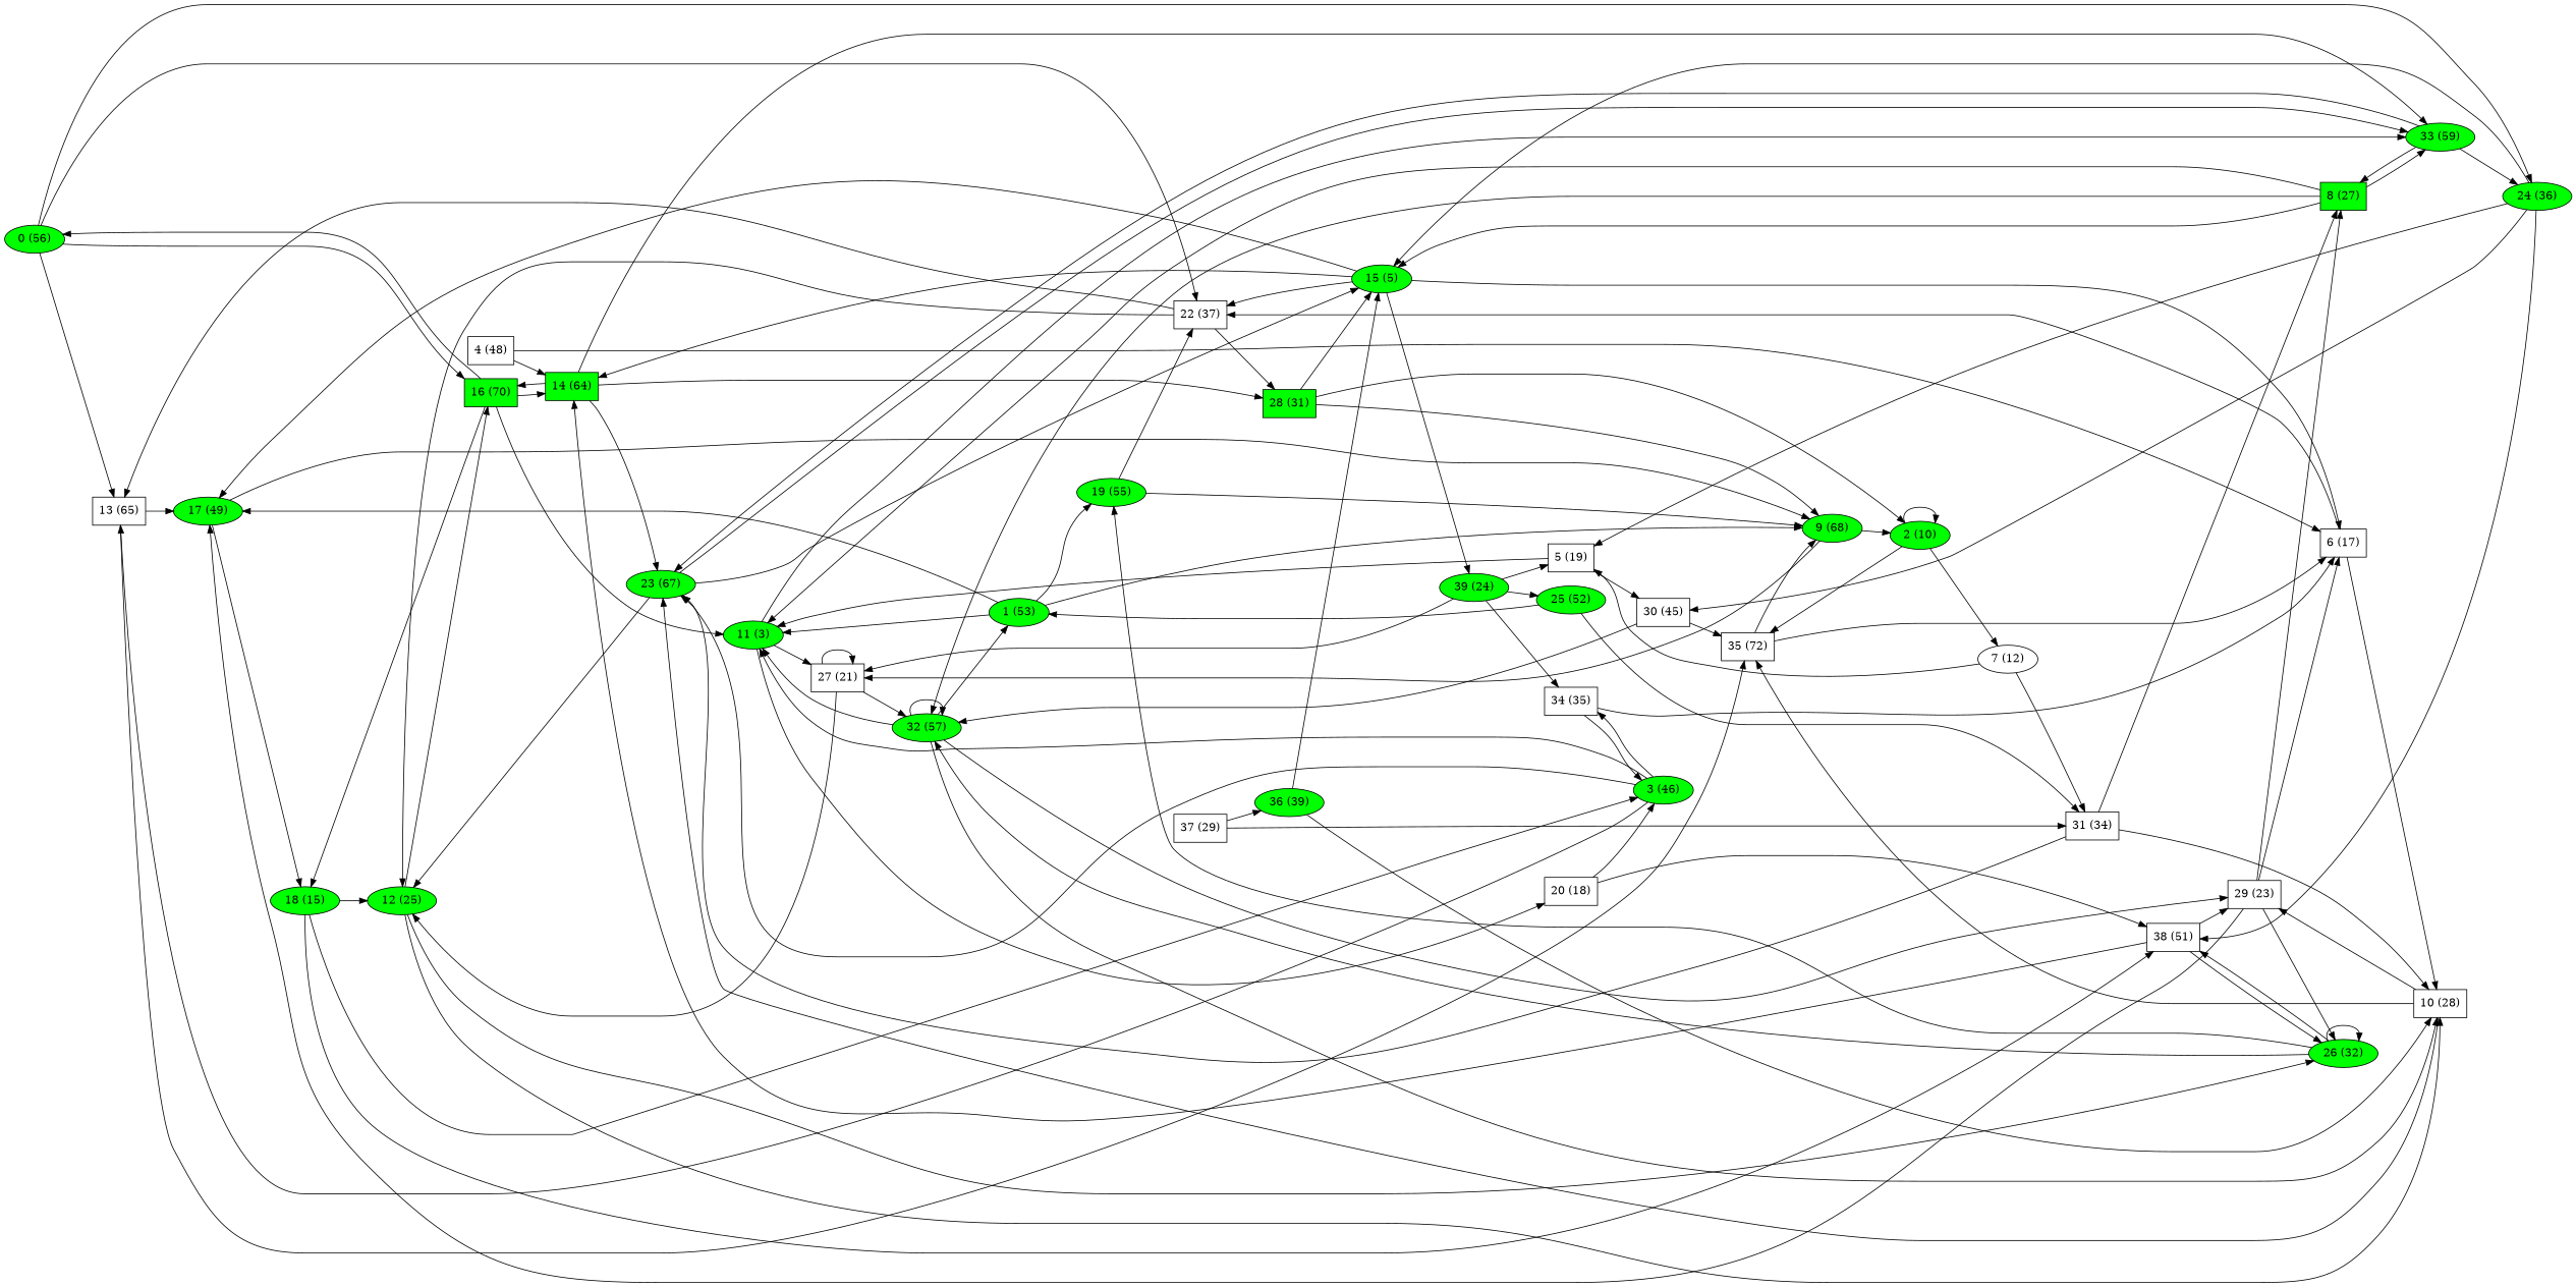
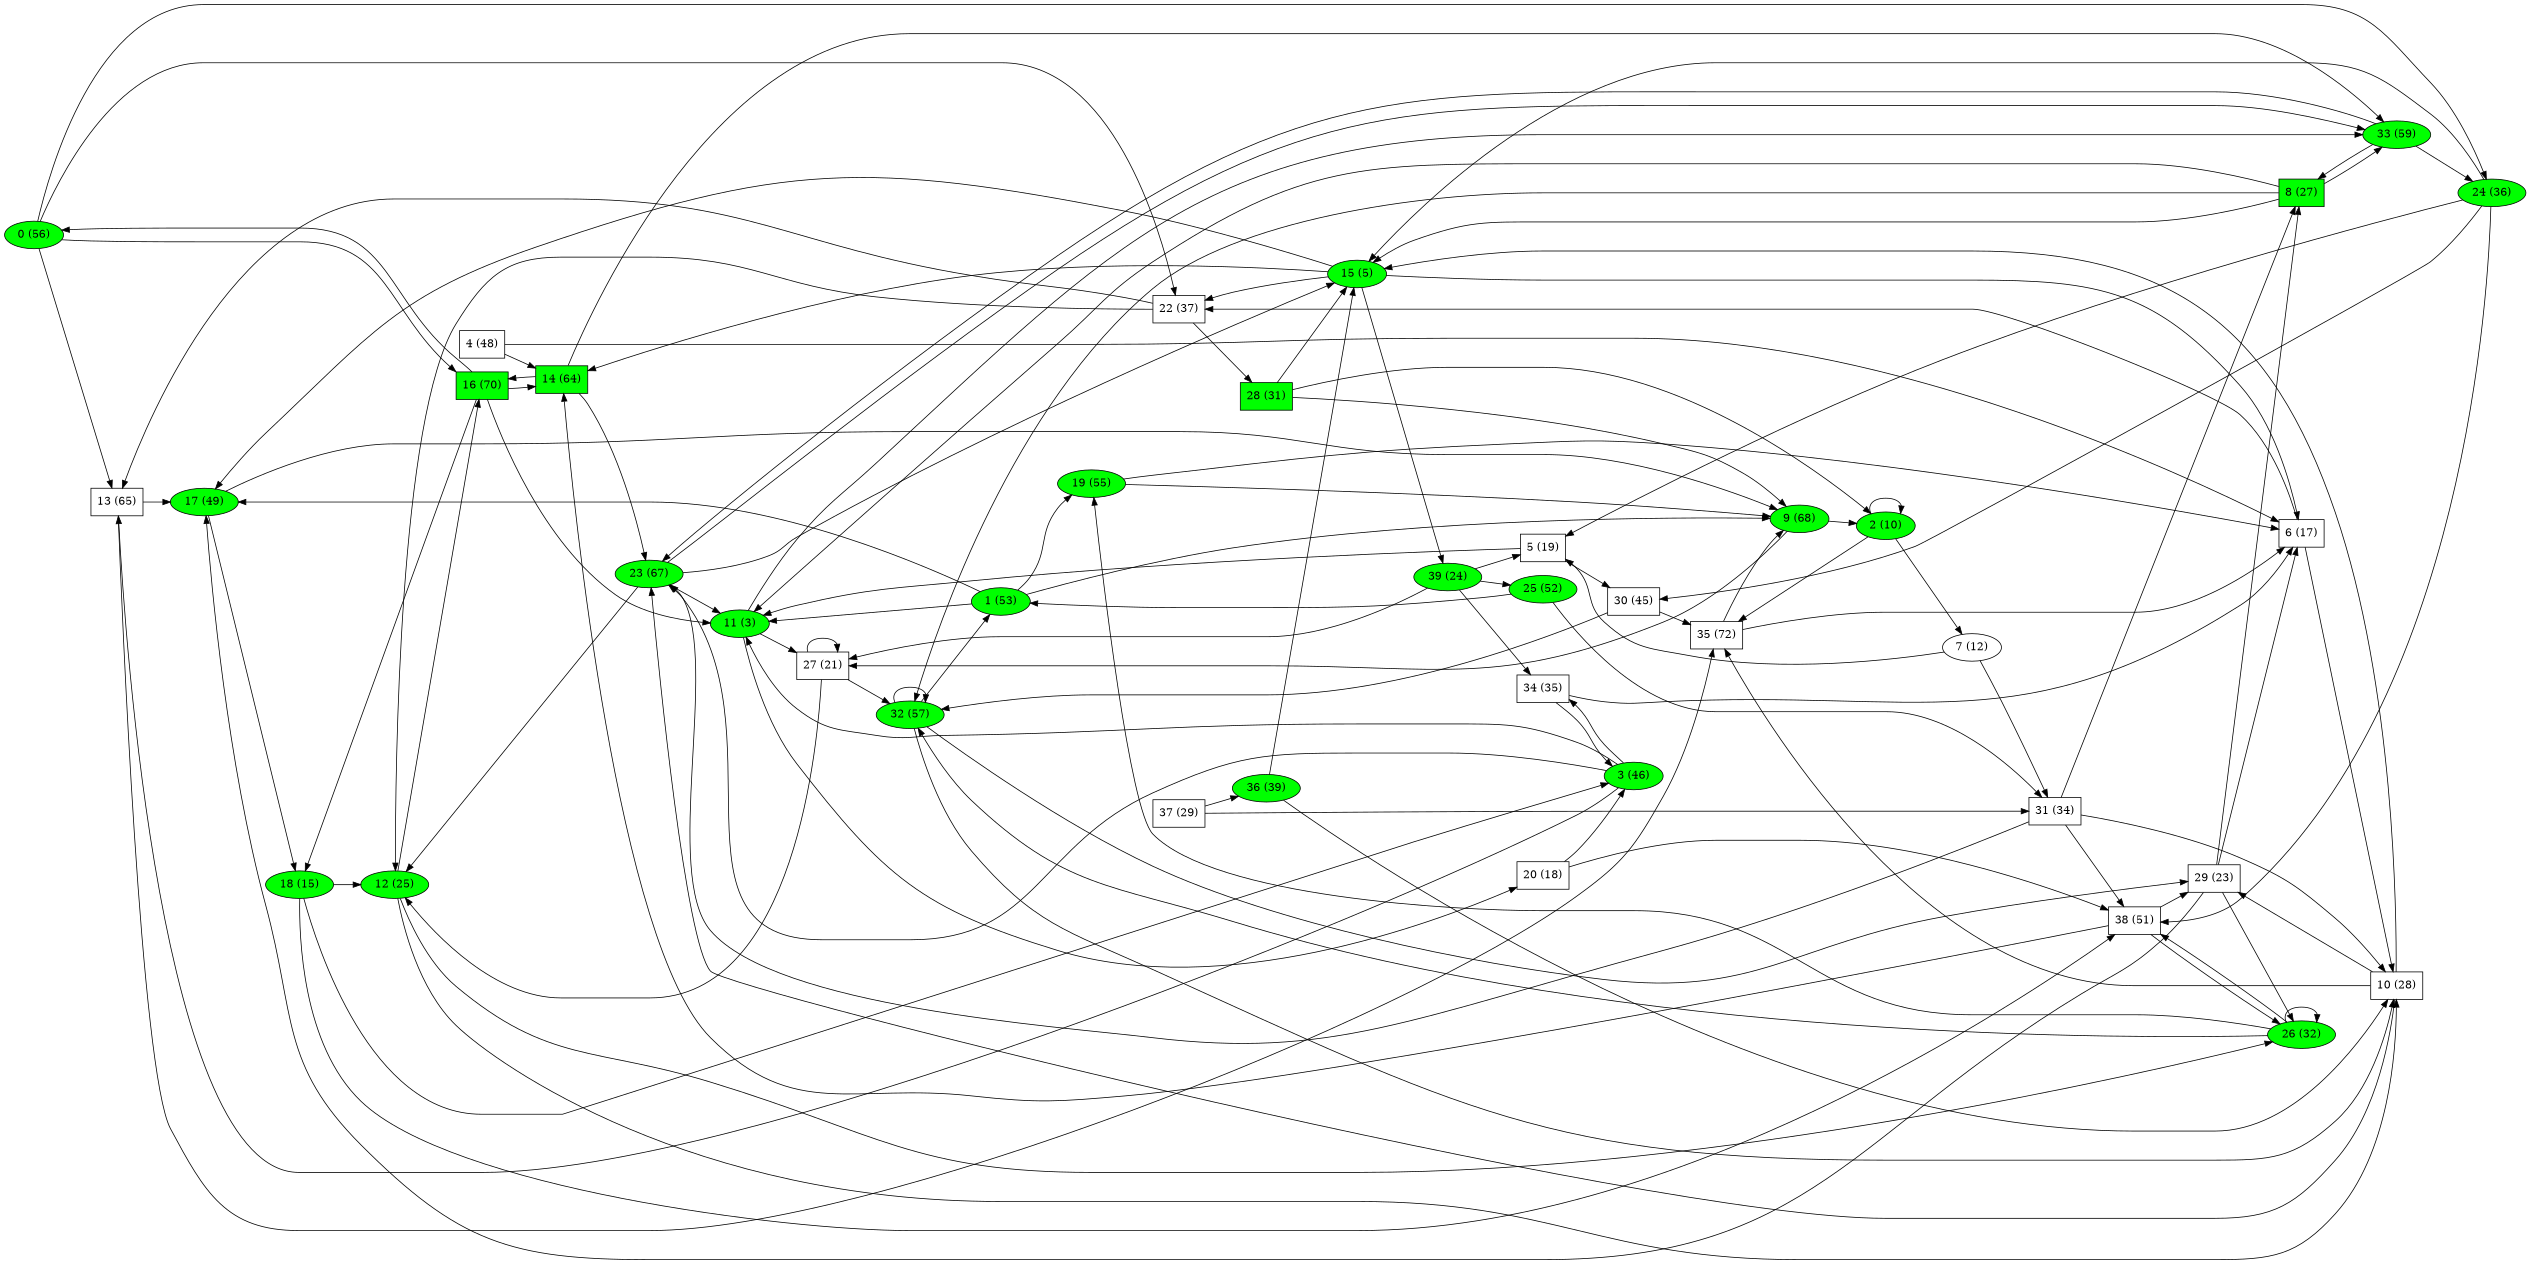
  digraph {
    rankdir=LR
    node [fillcolor=green style=filled]
    0 [label="\N (56)"]
    13 [color=black label="\N (65)" shape=polygon fillcolor="" style=""]
    16 [label="\N (70)" shape=polygon]
    22 [color=black label="\N (37)" shape=polygon fillcolor="" style=""]
    24 [label="\N (36)"]
    17 [label="\N (49)"]
    35 [color=black label="\N (72)" shape=polygon fillcolor="" style=""]
    11 [label="\N (3)"]
    14 [label="\N (64)" shape=polygon]
    18 [label="\N (15)"]
    12 [label="\N (25)"]
    28 [label="\N (31)" shape=polygon]
    5 [color=black label="\N (19)" shape=polygon fillcolor="" style=""]
    30 [color=black label="\N (45)" shape=polygon fillcolor="" style=""]
    15 [label="\N (5)"]
    38 [color=black label="\N (51)" shape=polygon fillcolor="" style=""]
    9 [label="\N (68)"]
    6 [color=black label="\N (17)" shape=polygon fillcolor="" style=""]
    27 [color=black label="\N (21)" shape=polygon fillcolor="" style=""]
    33 [label="\N (59)"]
    20 [color=black label="\N (18)" shape=polygon fillcolor="" style=""]
    23 [label="\N (67)"]
    3 [label="\N (46)"]
    10 [color=black label="\N (28)" shape=polygon fillcolor="" style=""]
    26 [label="\N (32)"]
    2 [label="\N (10)"]
    32 [label="\N (57)"]
    39 [label="\N (24)"]
    29 [color=black label="\N (23)" shape=polygon fillcolor="" style=""]
    1 [label="\N (53)"]
    19 [label="\N (55)"]
    7 [color=black label="\N (12)" fillcolor="" style=""]
    8 [label="\N (27)" shape=polygon]
    31 [color=black label="\N (34)" shape=polygon fillcolor="" style=""]
    34 [color=black label="\N (35)" shape=polygon fillcolor="" style=""]
    4 [color=black label="\N (48)" shape=polygon fillcolor="" style=""]
    25 [label="\N (52)"]
    36 [label="\N (39)"]
    37 [color=black label="\N (29)" shape=polygon fillcolor="" style=""]
    0 -> 13
    0 -> 16
    0 -> 22
    0 -> 24
    13 -> 17
    13 -> 35
    16 -> 0
    16 -> 11
    16 -> 14
    16 -> 18
    22 -> 13
    22 -> 12
    22 -> 28
    24 -> 5
    24 -> 30
    24 -> 15
    24 -> 38
    17 -> 18
    17 -> 9
    35 -> 9
    35 -> 6
    11 -> 27
    11 -> 33
    11 -> 20
    14 -> 16
-   14 -> 28
    14 -> 33
    14 -> 23
    18 -> 12
    18 -> 38
    18 -> 3
    12 -> 16
    12 -> 10
    12 -> 26
    28 -> 15
    28 -> 9
    28 -> 2
    5 -> 11
    5 -> 30
    30 -> 35
    30 -> 32
    15 -> 22
    15 -> 17
    15 -> 14
    15 -> 6
    15 -> 39
    38 -> 14
    38 -> 26
    38 -> 29
    9 -> 27
    9 -> 2
    6 -> 22
    6 -> 10
    27 -> 12
    27 -> 27
    27 -> 32
    33 -> 24
    33 -> 23
    33 -> 8
    20 -> 38
    20 -> 3
-   32 -> 11
+   23 -> 11
    23 -> 12
    23 -> 15
    23 -> 33
    3 -> 13
    3 -> 11
    3 -> 23
    3 -> 34
    10 -> 35
+   10 -> 15
    10 -> 23
    10 -> 29
    26 -> 38
    26 -> 26
    26 -> 32
    26 -> 19
    2 -> 35
    2 -> 2
    2 -> 7
    32 -> 10
    32 -> 32
    32 -> 29
    32 -> 1
    39 -> 5
    39 -> 27
    39 -> 34
    39 -> 25
    29 -> 17
    29 -> 6
    29 -> 26
    29 -> 8
    1 -> 17
    1 -> 11
    1 -> 9
    1 -> 19
-   19 -> 22
+   19 -> 6
    19 -> 9
    7 -> 5
    7 -> 31
    8 -> 11
    8 -> 15
    8 -> 33
    8 -> 32
+   31 -> 38
    31 -> 23
    31 -> 10
    31 -> 8
    34 -> 6
    34 -> 3
    4 -> 14
    4 -> 6
    25 -> 1
    25 -> 31
    36 -> 15
    36 -> 10
    37 -> 31
    37 -> 36
  }
